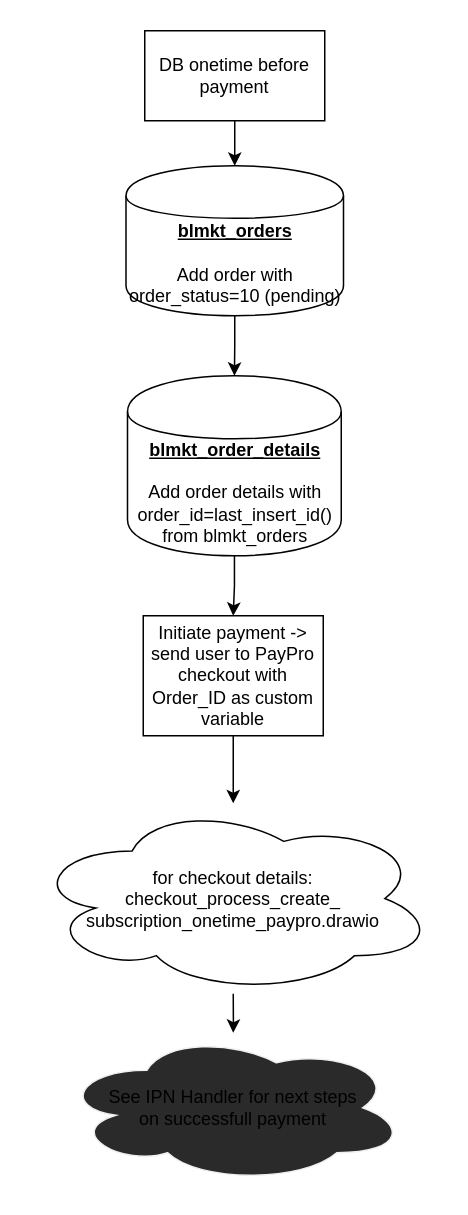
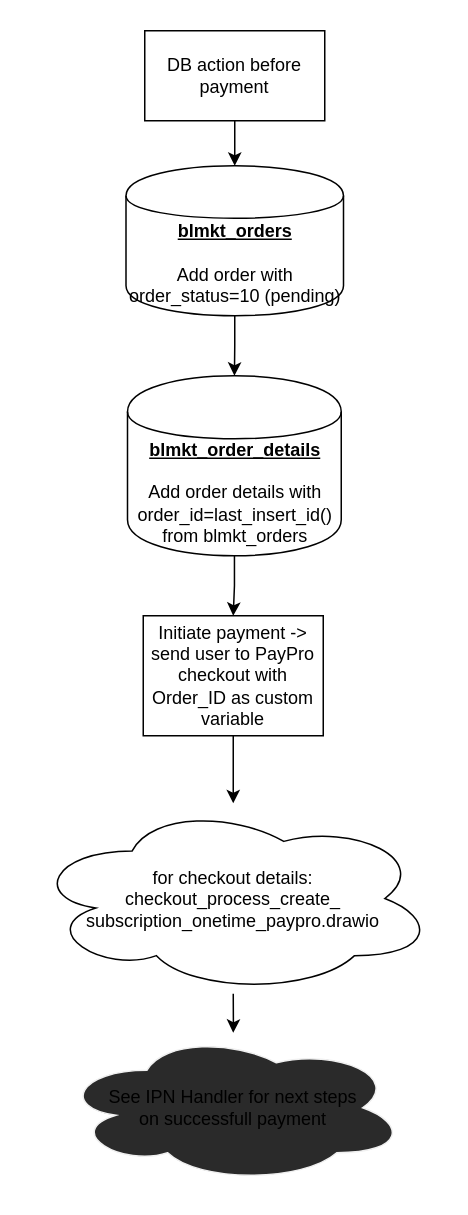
  <mxCell id="0" />
  <mxCell id="1" parent="0" />
  <mxCell id="2" value="" style="edgeStyle=orthogonalEdgeStyle;rounded=0;orthogonalLoop=1;jettySize=auto;html=1;" edge="1" parent="1" source="3" target="5"><mxGeometry relative="1" as="geometry" /></mxCell>
- <mxCell id="3" value="DB onetime before payment" style="whiteSpace=wrap;html=1;rounded=0;" vertex="1" parent="1"><mxGeometry x="96" y="20" width="120" height="60" as="geometry" /></mxCell>
+ <mxCell id="3" value="DB action before payment" style="whiteSpace=wrap;html=1;rounded=0;" vertex="1" parent="1"><mxGeometry x="96" y="20" width="120" height="60" as="geometry" /></mxCell>
  <mxCell id="4" value="" style="edgeStyle=orthogonalEdgeStyle;rounded=0;orthogonalLoop=1;jettySize=auto;html=1;" edge="1" parent="1" source="5" target="7"><mxGeometry relative="1" as="geometry" /></mxCell>
  <mxCell id="5" value="&lt;b&gt;&lt;u&gt;blmkt_orders&lt;/u&gt;&lt;/b&gt;&lt;br&gt;&lt;br&gt;Add order with order_status=10 (pending)" style="shape=cylinder;whiteSpace=wrap;html=1;boundedLbl=1;backgroundOutline=1;rounded=0;labelPosition=center;verticalLabelPosition=middle;align=center;verticalAlign=middle;" vertex="1" parent="1"><mxGeometry x="83.5" y="110" width="145" height="100" as="geometry" /></mxCell>
  <mxCell id="6" value="" style="edgeStyle=orthogonalEdgeStyle;rounded=0;orthogonalLoop=1;jettySize=auto;html=1;" edge="1" parent="1" source="7" target="9"><mxGeometry relative="1" as="geometry" /></mxCell>
  <mxCell id="7" value="&lt;b&gt;&lt;u&gt;blmkt_order_details&lt;/u&gt;&lt;br&gt;&lt;/b&gt;&lt;br&gt;Add order details with order_id=last_insert_id() from blmkt_orders" style="shape=cylinder;whiteSpace=wrap;html=1;boundedLbl=1;backgroundOutline=1;rounded=0;" vertex="1" parent="1"><mxGeometry x="84.5" y="250" width="142.5" height="120" as="geometry" /></mxCell>
  <mxCell id="8" value="" style="edgeStyle=orthogonalEdgeStyle;rounded=0;orthogonalLoop=1;jettySize=auto;html=1;" edge="1" parent="1" source="9" target="11"><mxGeometry relative="1" as="geometry" /></mxCell>
  <mxCell id="9" value="Initiate payment -&amp;gt; send user to PayPro checkout with&lt;br&gt;Order_ID as custom variable" style="whiteSpace=wrap;html=1;rounded=0;" vertex="1" parent="1"><mxGeometry x="95" y="410" width="120" height="80" as="geometry" /></mxCell>
  <mxCell id="10" value="" style="edgeStyle=orthogonalEdgeStyle;rounded=0;orthogonalLoop=1;jettySize=auto;html=1;" edge="1" parent="1" source="11" target="12"><mxGeometry relative="1" as="geometry" /></mxCell>
  <mxCell id="11" value="for checkout details:&lt;br&gt;checkout_process_create_ subscription_onetime_paypro.drawio" style="ellipse;shape=cloud;whiteSpace=wrap;html=1;rounded=0;" vertex="1" parent="1"><mxGeometry x="20.25" y="535" width="269.5" height="127" as="geometry" /></mxCell>
  <mxCell id="12" value="See IPN Handler for next steps &lt;br&gt;on successfull payment" style="ellipse;shape=cloud;whiteSpace=wrap;html=1;strokeColor=#f0f0f0;fillColor=#2a2a2a;" vertex="1" parent="1"><mxGeometry x="40" y="688" width="230" height="100" as="geometry" /></mxCell>
